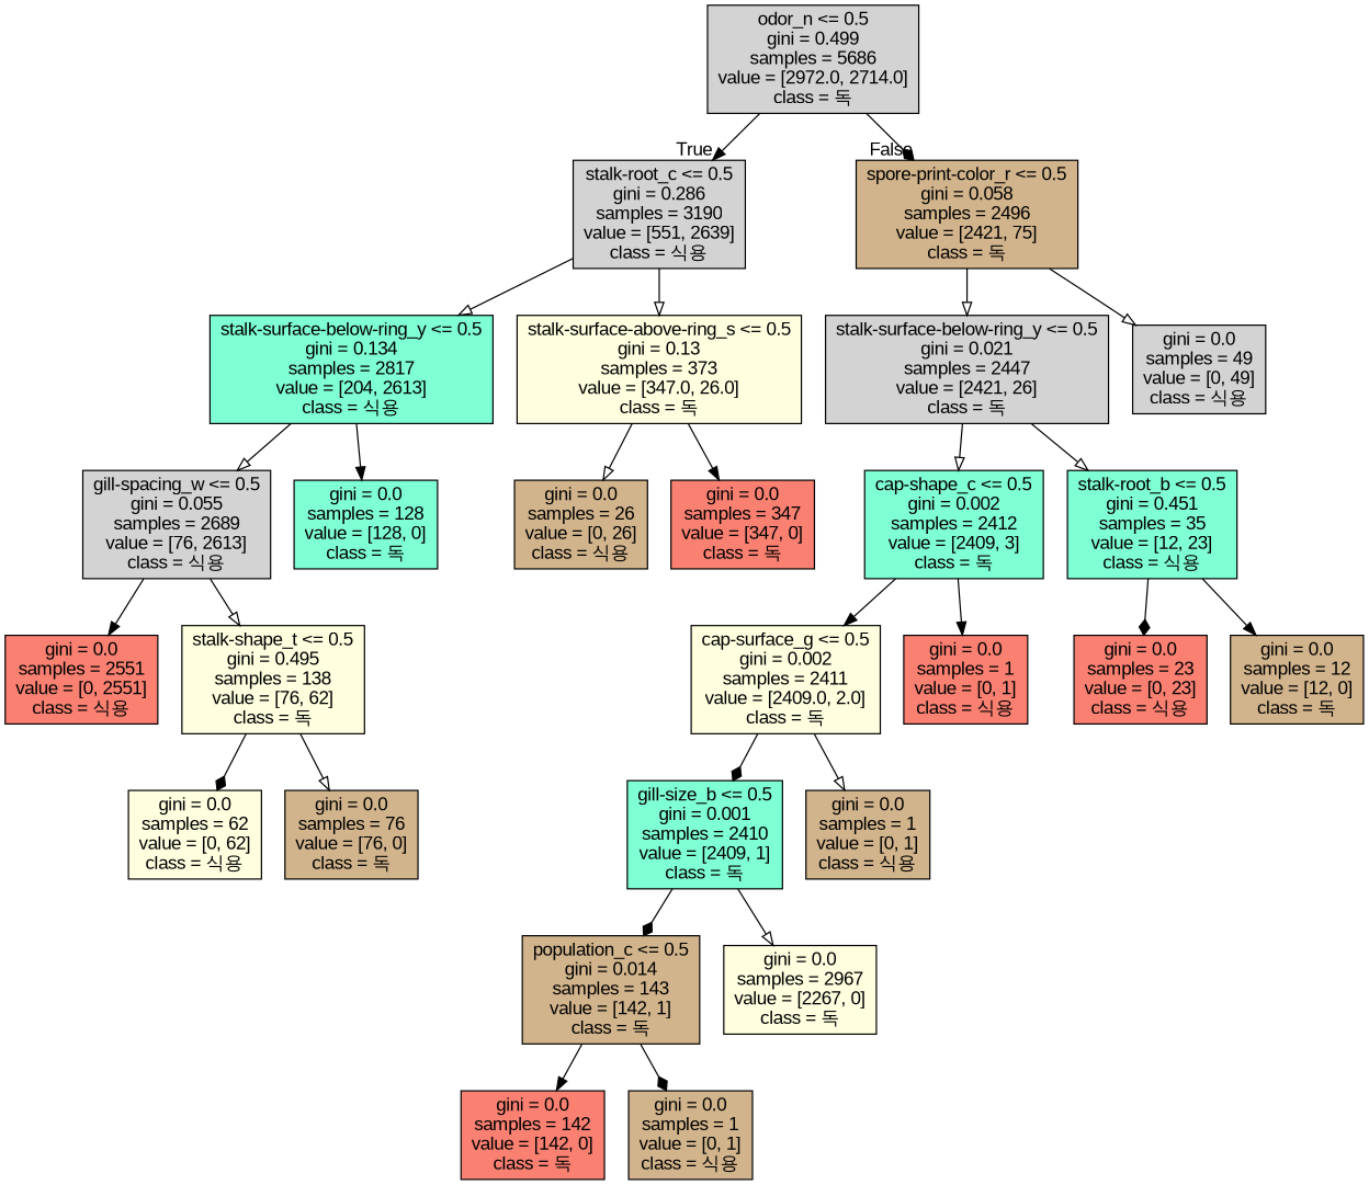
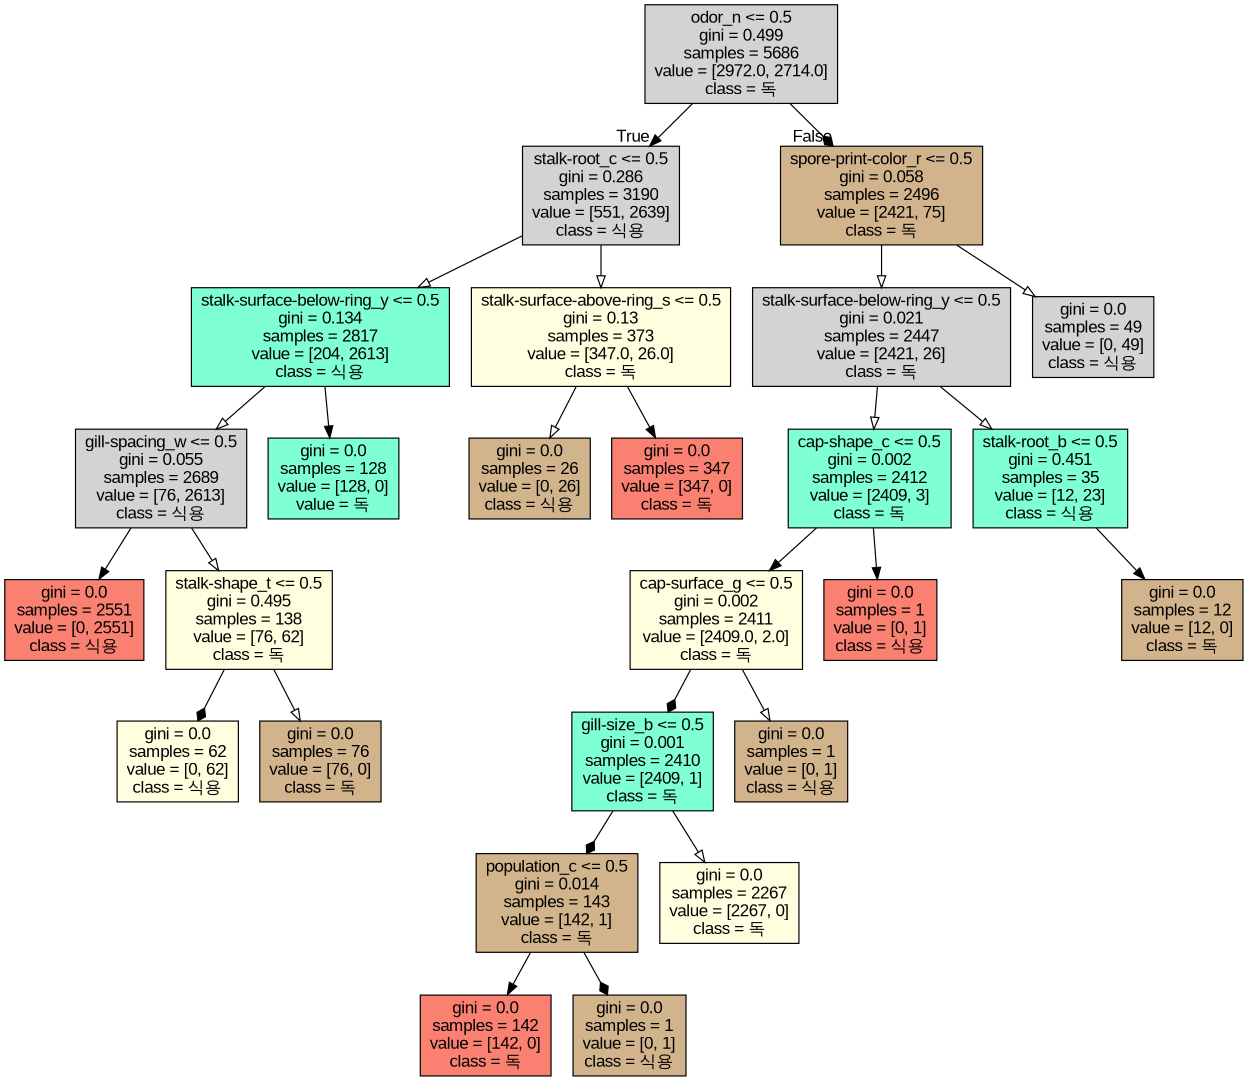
  digraph {
    fontname="Liberation Sans"
    node [color=black fillcolor=tan fontname="Liberation Sans" shape=box style=filled]
    edge [arrowhead=onormal fontname="Liberation Sans"]
    n1 [fillcolor=lightgrey label="odor_n <= 0.5\ngini = 0.499\nsamples = 5686\nvalue = [2972.0, 2714.0]\nclass = 독"]
    n2 [fillcolor=lightgrey label="stalk-root_c <= 0.5\ngini = 0.286\nsamples = 3190\nvalue = [551, 2639]\nclass = 식용"]
    n3 [label="spore-print-color_r <= 0.5\ngini = 0.058\nsamples = 2496\nvalue = [2421, 75]\nclass = 독"]
    n4 [fillcolor=aquamarine label="stalk-surface-below-ring_y <= 0.5\ngini = 0.134\nsamples = 2817\nvalue = [204, 2613]\nclass = 식용"]
    n5 [fillcolor=lightyellow label="stalk-surface-above-ring_s <= 0.5\ngini = 0.13\nsamples = 373\nvalue = [347.0, 26.0]\nclass = 독"]
    n6 [fillcolor=lightgrey label="stalk-surface-below-ring_y <= 0.5\ngini = 0.021\nsamples = 2447\nvalue = [2421, 26]\nclass = 독"]
    n7 [fillcolor=lightgrey label="gini = 0.0\nsamples = 49\nvalue = [0, 49]\nclass = 식용"]
    n8 [fillcolor=lightgrey label="gill-spacing_w <= 0.5\ngini = 0.055\nsamples = 2689\nvalue = [76, 2613]\nclass = 식용"]
-   n9 [fillcolor=aquamarine label="gini = 0.0\nsamples = 128\nvalue = [128, 0]\nclass = 독"]
+   n9 [fillcolor=aquamarine label="gini = 0.0\nsamples = 128\nvalue = [128, 0]\nvalue = 독"]
    n10 [label="gini = 0.0\nsamples = 26\nvalue = [0, 26]\nclass = 식용"]
    n11 [fillcolor=salmon label="gini = 0.0\nsamples = 347\nvalue = [347, 0]\nclass = 독"]
    n12 [fillcolor=salmon label="gini = 0.0\nsamples = 2551\nvalue = [0, 2551]\nclass = 식용"]
    n13 [fillcolor=lightyellow label="stalk-shape_t <= 0.5\ngini = 0.495\nsamples = 138\nvalue = [76, 62]\nclass = 독"]
    n14 [fillcolor=lightyellow label="gini = 0.0\nsamples = 62\nvalue = [0, 62]\nclass = 식용"]
    n15 [label="gini = 0.0\nsamples = 76\nvalue = [76, 0]\nclass = 독"]
    n16 [fillcolor=aquamarine label="cap-shape_c <= 0.5\ngini = 0.002\nsamples = 2412\nvalue = [2409, 3]\nclass = 독"]
    n17 [fillcolor=aquamarine label="stalk-root_b <= 0.5\ngini = 0.451\nsamples = 35\nvalue = [12, 23]\nclass = 식용"]
    n18 [fillcolor=lightyellow label="cap-surface_g <= 0.5\ngini = 0.002\nsamples = 2411\nvalue = [2409.0, 2.0]\nclass = 독"]
    n19 [fillcolor=salmon label="gini = 0.0\nsamples = 1\nvalue = [0, 1]\nclass = 식용"]
-   n20 [fillcolor=salmon label="gini = 0.0\nsamples = 23\nvalue = [0, 23]\nclass = 식용"]
    n21 [label="gini = 0.0\nsamples = 12\nvalue = [12, 0]\nclass = 독"]
    n22 [fillcolor=aquamarine label="gill-size_b <= 0.5\ngini = 0.001\nsamples = 2410\nvalue = [2409, 1]\nclass = 독"]
    n23 [label="gini = 0.0\nsamples = 1\nvalue = [0, 1]\nclass = 식용"]
    n24 [label="population_c <= 0.5\ngini = 0.014\nsamples = 143\nvalue = [142, 1]\nclass = 독"]
-   n25 [fillcolor=lightyellow label="gini = 0.0\nsamples = 2967\nvalue = [2267, 0]\nclass = 독"]
+   n25 [fillcolor=lightyellow label="gini = 0.0\nsamples = 2267\nvalue = [2267, 0]\nclass = 독"]
    n26 [fillcolor=salmon label="gini = 0.0\nsamples = 142\nvalue = [142, 0]\nclass = 독"]
    n27 [label="gini = 0.0\nsamples = 1\nvalue = [0, 1]\nclass = 식용"]
    n1 -> n2 [arrowhead=normal headlabel=True labelangle=45 labeldistance=2.5]
    n1 -> n3 [arrowhead=diamond headlabel=False labelangle=-45 labeldistance=2.5]
    n2 -> n4
    n2 -> n5
    n3 -> n6
    n3 -> n7
    n4 -> n8
    n4 -> n9 [arrowhead=normal]
    n5 -> n10
    n5 -> n11 [arrowhead=normal]
    n6 -> n16
    n6 -> n17
    n8 -> n12 [arrowhead=normal]
    n8 -> n13
    n13 -> n14 [arrowhead=diamond]
    n13 -> n15
    n16 -> n18 [arrowhead=normal]
    n16 -> n19 [arrowhead=normal]
-   n17 -> n20 [arrowhead=diamond]
    n17 -> n21 [arrowhead=normal]
    n18 -> n22 [arrowhead=diamond]
    n18 -> n23
    n22 -> n24 [arrowhead=diamond]
    n22 -> n25
    n24 -> n26 [arrowhead=normal]
    n24 -> n27 [arrowhead=diamond]
  }
